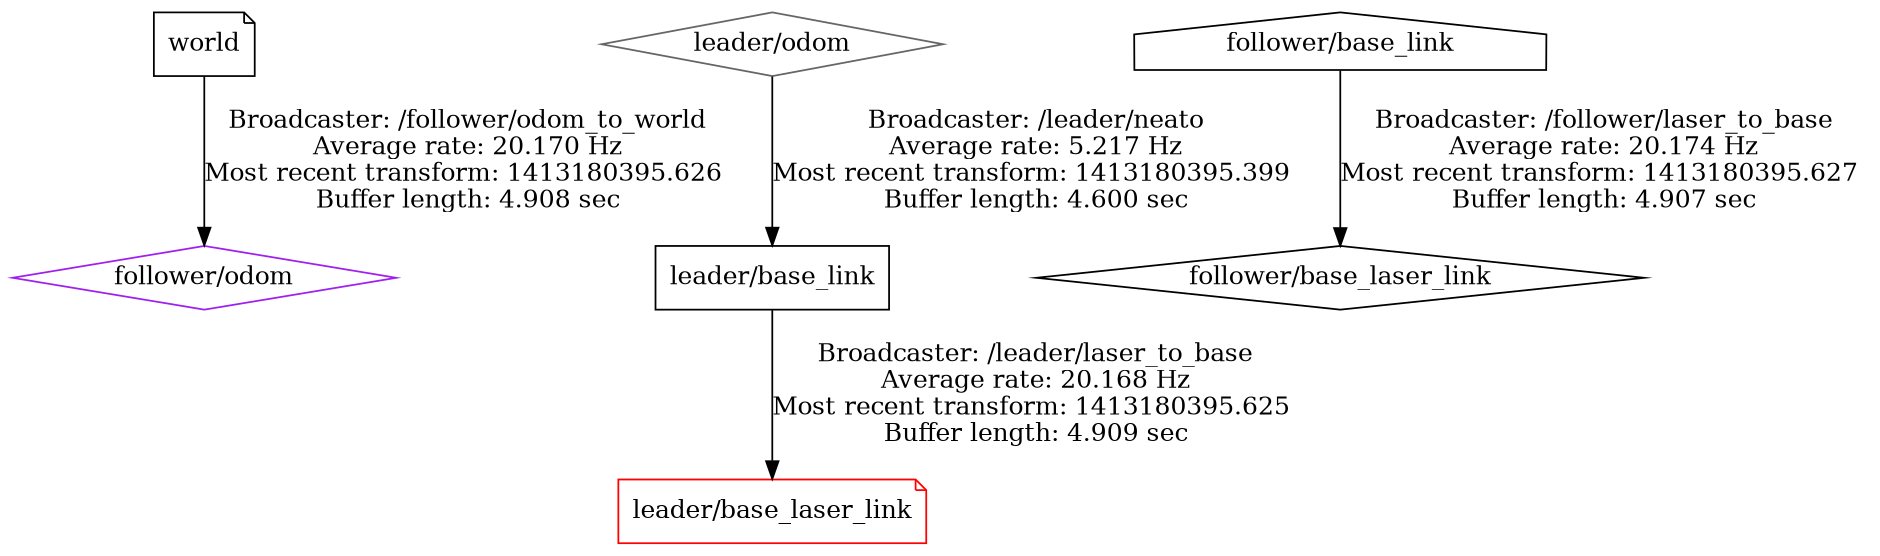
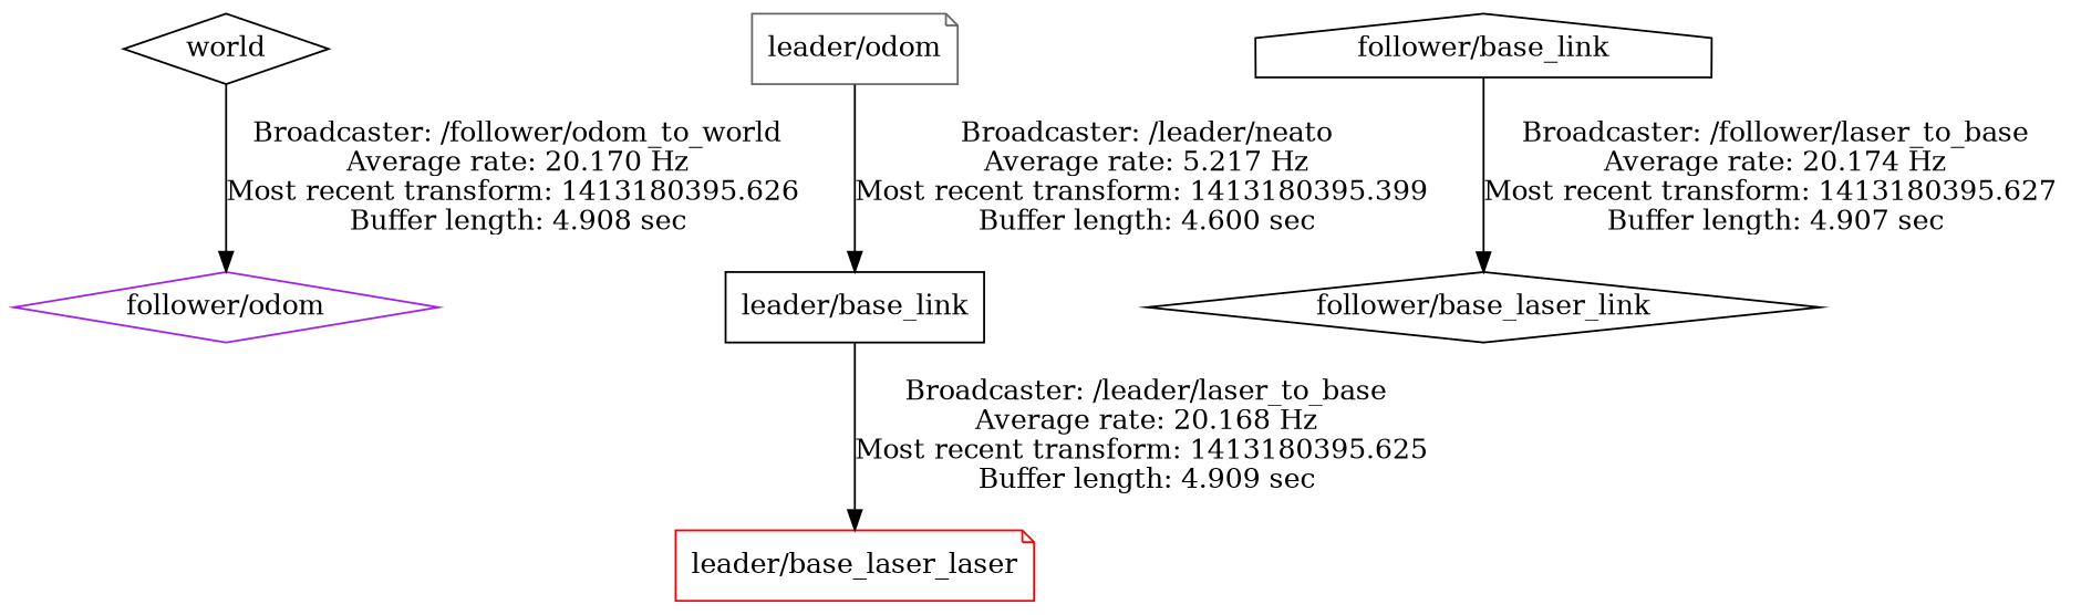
  digraph {
    node [color=black shape=diamond]
    "follower/odom" [color=purple]
-   world [shape=note]
-   "leader/odom" [color=gray40]
+   world
+   "leader/odom" [color=gray40 shape=note]
    "leader/base_link" [shape=box]
-   "leader/base_laser_link" [color=red shape=note]
+   "leader/base_laser_link" [color=red shape=note label="leader/base_laser_laser"]
    "follower/base_link" [shape=house]
    "follower/base_laser_link"
    world -> "follower/odom" [label="Broadcaster: /follower/odom_to_world\nAverage rate: 20.170 Hz\nMost recent transform: 1413180395.626 \nBuffer length: 4.908 sec\n"]
    "leader/odom" -> "leader/base_link" [label="Broadcaster: /leader/neato\nAverage rate: 5.217 Hz\nMost recent transform: 1413180395.399 \nBuffer length: 4.600 sec\n"]
    "leader/base_link" -> "leader/base_laser_link" [label="Broadcaster: /leader/laser_to_base\nAverage rate: 20.168 Hz\nMost recent transform: 1413180395.625 \nBuffer length: 4.909 sec\n"]
    "follower/base_link" -> "follower/base_laser_link" [label="Broadcaster: /follower/laser_to_base\nAverage rate: 20.174 Hz\nMost recent transform: 1413180395.627 \nBuffer length: 4.907 sec\n"]
  }
